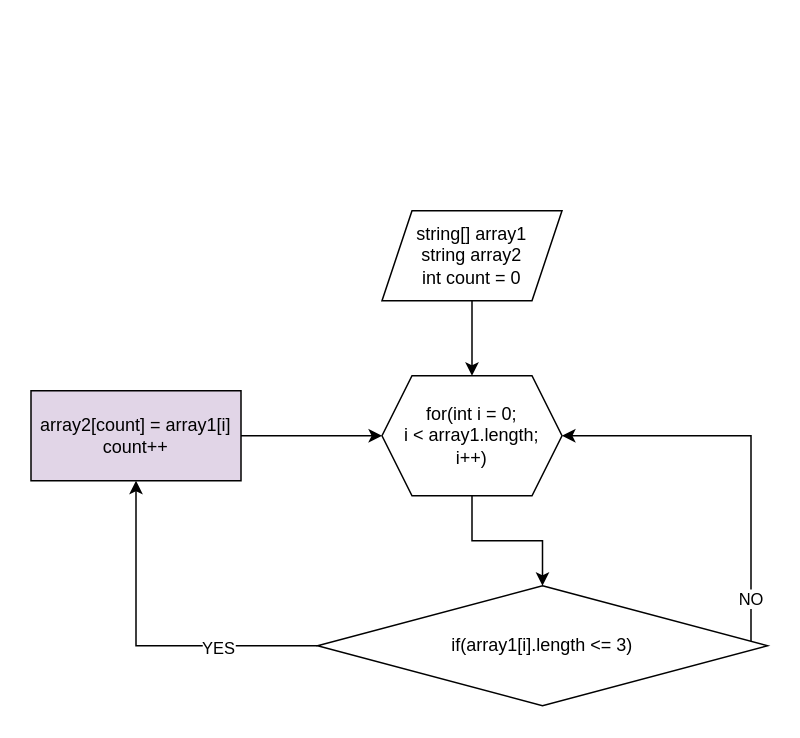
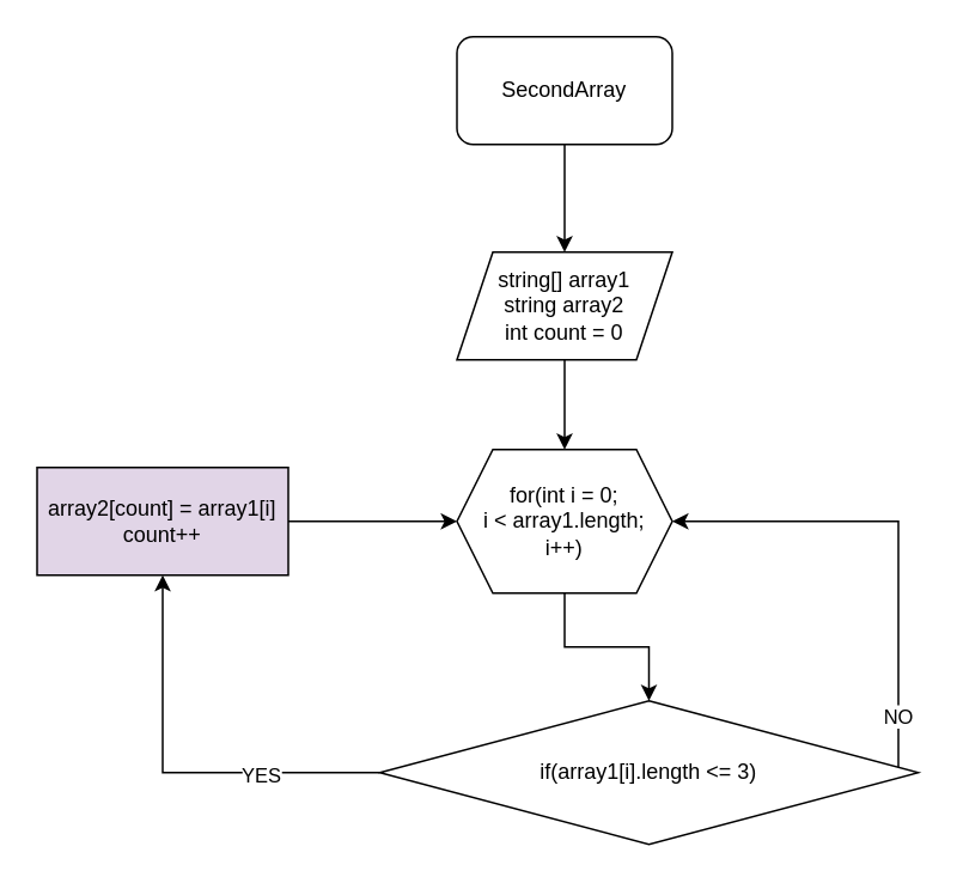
  <mxCell id="0" />
  <mxCell id="1" parent="0" />
+ <mxCell id="2" style="edgeStyle=orthogonalEdgeStyle;rounded=0;orthogonalLoop=1;jettySize=auto;html=1;" edge="1" parent="1" source="3" target="5"><mxGeometry relative="1" as="geometry" /></mxCell>
+ <mxCell id="3" value="SecondArray" style="rounded=1;whiteSpace=wrap;html=1;" vertex="1" parent="1"><mxGeometry x="254" y="20" width="120" height="60" as="geometry" /></mxCell>
  <mxCell id="4" style="edgeStyle=orthogonalEdgeStyle;rounded=0;orthogonalLoop=1;jettySize=auto;html=1;" edge="1" parent="1" source="5" target="7"><mxGeometry relative="1" as="geometry" /></mxCell>
  <mxCell id="5" value="string[] array1&lt;br&gt;string array2&lt;br&gt;int count = 0" style="shape=parallelogram;perimeter=parallelogramPerimeter;whiteSpace=wrap;html=1;fixedSize=1;" vertex="1" parent="1"><mxGeometry x="254" y="140" width="120" height="60" as="geometry" /></mxCell>
  <mxCell id="6" style="edgeStyle=orthogonalEdgeStyle;rounded=0;orthogonalLoop=1;jettySize=auto;html=1;" edge="1" parent="1" source="7" target="12"><mxGeometry relative="1" as="geometry" /></mxCell>
  <mxCell id="7" value="for(int i = 0;&lt;br&gt;i &amp;lt; array1.length;&lt;br&gt;i++)" style="shape=hexagon;perimeter=hexagonPerimeter2;whiteSpace=wrap;html=1;fixedSize=1;" vertex="1" parent="1"><mxGeometry x="254" y="250" width="120" height="80" as="geometry" /></mxCell>
  <mxCell id="8" style="edgeStyle=orthogonalEdgeStyle;rounded=0;orthogonalLoop=1;jettySize=auto;html=1;entryX=1;entryY=0.5;entryDx=0;entryDy=0;" edge="1" parent="1" source="12" target="7"><mxGeometry relative="1" as="geometry"><Array as="points"><mxPoint x="500" y="430" /><mxPoint x="500" y="290" /></Array></mxGeometry></mxCell>
  <mxCell id="9" value="NO" style="edgeLabel;html=1;align=center;verticalAlign=middle;resizable=0;points=[];" vertex="1" connectable="0" parent="8"><mxGeometry x="-0.779" y="1" relative="1" as="geometry"><mxPoint as="offset" /></mxGeometry></mxCell>
  <mxCell id="10" style="edgeStyle=orthogonalEdgeStyle;rounded=0;orthogonalLoop=1;jettySize=auto;html=1;entryX=0.5;entryY=1;entryDx=0;entryDy=0;" edge="1" parent="1" source="12" target="14"><mxGeometry relative="1" as="geometry" /></mxCell>
  <mxCell id="11" value="YES" style="edgeLabel;html=1;align=center;verticalAlign=middle;resizable=0;points=[];" vertex="1" connectable="0" parent="10"><mxGeometry x="-0.419" y="1" relative="1" as="geometry"><mxPoint as="offset" /></mxGeometry></mxCell>
  <mxCell id="12" value="if(array1[i].length &amp;lt;= 3)" style="rhombus;whiteSpace=wrap;html=1;" vertex="1" parent="1"><mxGeometry x="211" y="390" width="300" height="80" as="geometry" /></mxCell>
  <mxCell id="13" style="edgeStyle=orthogonalEdgeStyle;rounded=0;orthogonalLoop=1;jettySize=auto;html=1;" edge="1" parent="1" source="14" target="7"><mxGeometry relative="1" as="geometry" /></mxCell>
  <mxCell id="14" value="array2[count] = array1[i]&lt;br&gt;count++" style="rounded=0;whiteSpace=wrap;html=1;fillColor=#e1d5e7;" vertex="1" parent="1"><mxGeometry x="20" y="260" width="140" height="60" as="geometry" /></mxCell>
